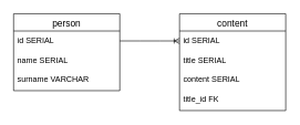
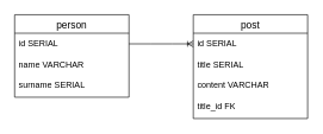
  <mxCell id="0" />
  <mxCell id="1" parent="0" />
- <mxCell id="2" value="content" style="swimlane;fontStyle=0;childLayout=stackLayout;horizontal=1;startSize=26;horizontalStack=0;resizeParent=1;resizeParentMax=0;resizeLast=0;collapsible=1;marginBottom=0;align=center;fontSize=14;" vertex="1" parent="1"><mxGeometry x="270" y="20" width="160" height="146" as="geometry" /></mxCell>
+ <mxCell id="2" value="post" style="swimlane;fontStyle=0;childLayout=stackLayout;horizontal=1;startSize=26;horizontalStack=0;resizeParent=1;resizeParentMax=0;resizeLast=0;collapsible=1;marginBottom=0;align=center;fontSize=14;" vertex="1" parent="1"><mxGeometry x="270" y="20" width="160" height="146" as="geometry" /></mxCell>
  <mxCell id="3" value="id SERIAL" style="text;strokeColor=none;fillColor=none;spacingLeft=4;spacingRight=4;overflow=hidden;rotatable=0;points=[[0,0.5],[1,0.5]];portConstraint=eastwest;fontSize=12;whiteSpace=wrap;html=1;" vertex="1" parent="2"><mxGeometry y="26" width="160" height="30" as="geometry" /></mxCell>
  <mxCell id="4" value="title SERIAL" style="text;strokeColor=none;fillColor=none;spacingLeft=4;spacingRight=4;overflow=hidden;rotatable=0;points=[[0,0.5],[1,0.5]];portConstraint=eastwest;fontSize=12;whiteSpace=wrap;html=1;" vertex="1" parent="2"><mxGeometry y="56" width="160" height="30" as="geometry" /></mxCell>
- <mxCell id="5" value="content SERIAL" style="text;strokeColor=none;fillColor=none;spacingLeft=4;spacingRight=4;overflow=hidden;rotatable=0;points=[[0,0.5],[1,0.5]];portConstraint=eastwest;fontSize=12;whiteSpace=wrap;html=1;" vertex="1" parent="2"><mxGeometry y="86" width="160" height="30" as="geometry" /></mxCell>
+ <mxCell id="5" value="content VARCHAR" style="text;strokeColor=none;fillColor=none;spacingLeft=4;spacingRight=4;overflow=hidden;rotatable=0;points=[[0,0.5],[1,0.5]];portConstraint=eastwest;fontSize=12;whiteSpace=wrap;html=1;" vertex="1" parent="2"><mxGeometry y="86" width="160" height="30" as="geometry" /></mxCell>
  <mxCell id="6" value="title_id FK" style="text;strokeColor=none;fillColor=none;spacingLeft=4;spacingRight=4;overflow=hidden;rotatable=0;points=[[0,0.5],[1,0.5]];portConstraint=eastwest;fontSize=12;whiteSpace=wrap;html=1;" vertex="1" parent="2"><mxGeometry y="116" width="160" height="30" as="geometry" /></mxCell>
  <mxCell id="7" value="person" style="swimlane;fontStyle=0;childLayout=stackLayout;horizontal=1;startSize=26;horizontalStack=0;resizeParent=1;resizeParentMax=0;resizeLast=0;collapsible=1;marginBottom=0;align=center;fontSize=14;" vertex="1" parent="1"><mxGeometry x="20" y="20" width="160" height="116" as="geometry" /></mxCell>
  <mxCell id="8" value="id SERIAL" style="text;strokeColor=none;fillColor=none;spacingLeft=4;spacingRight=4;overflow=hidden;rotatable=0;points=[[0,0.5],[1,0.5]];portConstraint=eastwest;fontSize=12;whiteSpace=wrap;html=1;" vertex="1" parent="7"><mxGeometry y="26" width="160" height="30" as="geometry" /></mxCell>
- <mxCell id="9" value="name SERIAL" style="text;strokeColor=none;fillColor=none;spacingLeft=4;spacingRight=4;overflow=hidden;rotatable=0;points=[[0,0.5],[1,0.5]];portConstraint=eastwest;fontSize=12;whiteSpace=wrap;html=1;" vertex="1" parent="7"><mxGeometry y="56" width="160" height="30" as="geometry" /></mxCell>
- <mxCell id="10" value="surname VARCHAR" style="text;strokeColor=none;fillColor=none;spacingLeft=4;spacingRight=4;overflow=hidden;rotatable=0;points=[[0,0.5],[1,0.5]];portConstraint=eastwest;fontSize=12;whiteSpace=wrap;html=1;" vertex="1" parent="7"><mxGeometry y="86" width="160" height="30" as="geometry" /></mxCell>
+ <mxCell id="9" value="name VARCHAR" style="text;strokeColor=none;fillColor=none;spacingLeft=4;spacingRight=4;overflow=hidden;rotatable=0;points=[[0,0.5],[1,0.5]];portConstraint=eastwest;fontSize=12;whiteSpace=wrap;html=1;" vertex="1" parent="7"><mxGeometry y="56" width="160" height="30" as="geometry" /></mxCell>
+ <mxCell id="10" value="surname SERIAL" style="text;strokeColor=none;fillColor=none;spacingLeft=4;spacingRight=4;overflow=hidden;rotatable=0;points=[[0,0.5],[1,0.5]];portConstraint=eastwest;fontSize=12;whiteSpace=wrap;html=1;" vertex="1" parent="7"><mxGeometry y="86" width="160" height="30" as="geometry" /></mxCell>
  <mxCell id="11" value="" style="edgeStyle=entityRelationEdgeStyle;fontSize=12;html=1;endArrow=ERoneToMany;rounded=0;entryX=0;entryY=0.5;entryDx=0;entryDy=0;exitX=1;exitY=0.5;exitDx=0;exitDy=0;" edge="1" parent="1" source="8" target="3"><mxGeometry width="100" height="100" relative="1" as="geometry"><mxPoint x="190" y="80" as="sourcePoint" /><mxPoint x="290" y="-10" as="targetPoint" /></mxGeometry></mxCell>
